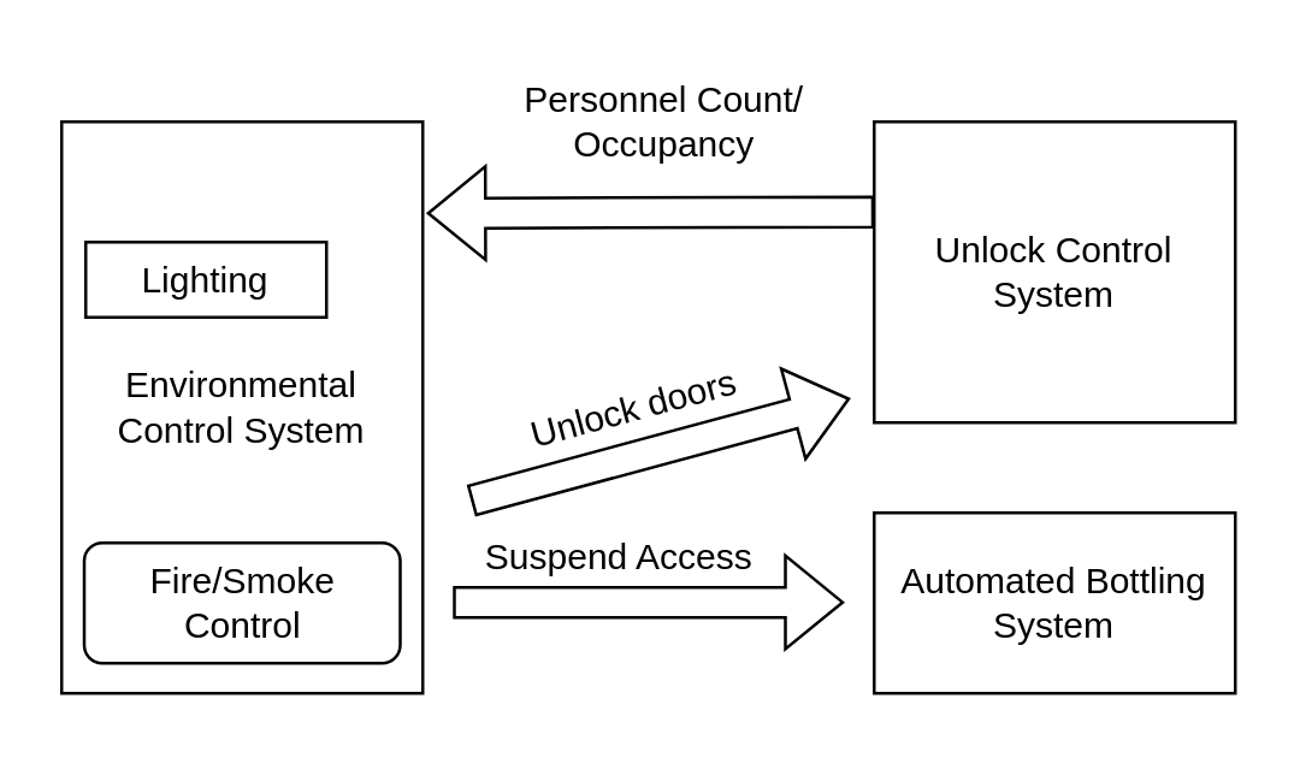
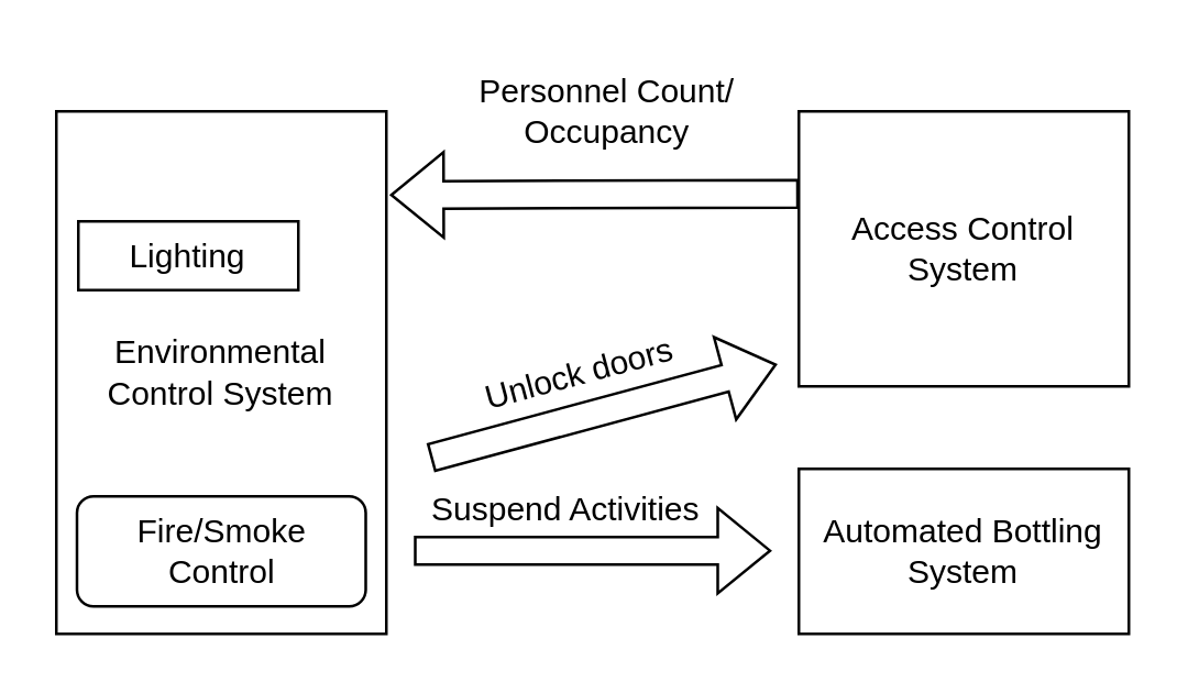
  <mxCell id="0" />
  <mxCell id="1" parent="0" />
  <mxCell id="2" value="Environmental Control System" style="rounded=0;whiteSpace=wrap;html=1;" vertex="1" parent="1"><mxGeometry x="20" y="40" width="120" height="190" as="geometry" /></mxCell>
- <mxCell id="3" value="&lt;div&gt;Unlock Control System&lt;/div&gt;" style="rounded=0;whiteSpace=wrap;html=1;" vertex="1" parent="1"><mxGeometry x="290" y="40" width="120" height="100" as="geometry" /></mxCell>
+ <mxCell id="3" value="&lt;div&gt;Access Control System&lt;/div&gt;" style="rounded=0;whiteSpace=wrap;html=1;" vertex="1" parent="1"><mxGeometry x="290" y="40" width="120" height="100" as="geometry" /></mxCell>
  <mxCell id="4" value="Automated Bottling System" style="rounded=0;whiteSpace=wrap;html=1;" vertex="1" parent="1"><mxGeometry x="290" y="170" width="120" height="60" as="geometry" /></mxCell>
  <mxCell id="5" value="" style="shape=flexArrow;endArrow=classic;html=1;rounded=0;entryX=1.011;entryY=0.16;entryDx=0;entryDy=0;entryPerimeter=0;" edge="1" parent="1" target="2"><mxGeometry width="50" height="50" relative="1" as="geometry"><mxPoint x="290" y="70" as="sourcePoint" /><mxPoint x="250" y="20" as="targetPoint" /></mxGeometry></mxCell>
  <mxCell id="6" value="Personnel Count/&lt;br&gt;Occupancy" style="text;html=1;align=center;verticalAlign=middle;resizable=0;points=[];autosize=1;strokeColor=none;fillColor=none;" vertex="1" parent="1"><mxGeometry x="160" y="20" width="120" height="40" as="geometry" /></mxCell>
  <mxCell id="7" value="" style="shape=flexArrow;endArrow=classic;html=1;rounded=0;" edge="1" parent="1"><mxGeometry width="50" height="50" relative="1" as="geometry"><mxPoint x="150" y="199.76" as="sourcePoint" /><mxPoint x="280" y="199.76" as="targetPoint" /></mxGeometry></mxCell>
- <mxCell id="8" value="Suspend Access" style="text;html=1;align=center;verticalAlign=middle;resizable=0;points=[];autosize=1;strokeColor=none;fillColor=none;" vertex="1" parent="1"><mxGeometry x="145" y="170" width="120" height="30" as="geometry" /></mxCell>
+ <mxCell id="8" value="Suspend Activities" style="text;html=1;align=center;verticalAlign=middle;resizable=0;points=[];autosize=1;strokeColor=none;fillColor=none;" vertex="1" parent="1"><mxGeometry x="145" y="170" width="120" height="30" as="geometry" /></mxCell>
  <mxCell id="9" value="Fire/Smoke Control" style="whiteSpace=wrap;html=1;rounded=1;" vertex="1" parent="1"><mxGeometry x="27.5" y="180" width="105" height="40" as="geometry" /></mxCell>
  <mxCell id="10" value="Lighting" style="rounded=0;whiteSpace=wrap;html=1;" vertex="1" parent="1"><mxGeometry x="28" y="80" width="80" height="25" as="geometry" /></mxCell>
  <mxCell id="11" value="" style="group;rotation=-15;" vertex="1" connectable="0" parent="1"><mxGeometry x="150" y="120" width="130" height="30" as="geometry" /></mxCell>
  <mxCell id="12" value="" style="shape=flexArrow;endArrow=classic;html=1;rounded=0;" edge="1" parent="11"><mxGeometry width="50" height="50" relative="1" as="geometry"><mxPoint x="6" y="46" as="sourcePoint" /><mxPoint x="132" y="12" as="targetPoint" /></mxGeometry></mxCell>
  <mxCell id="13" value="Unlock doors" style="text;html=1;align=center;verticalAlign=middle;resizable=1;points=[];autosize=1;strokeColor=none;fillColor=none;movable=1;rotatable=1;deletable=1;editable=1;locked=0;connectable=1;rotation=-15;" vertex="1" parent="11"><mxGeometry x="10" y="1" width="100" height="30" as="geometry" /></mxCell>
